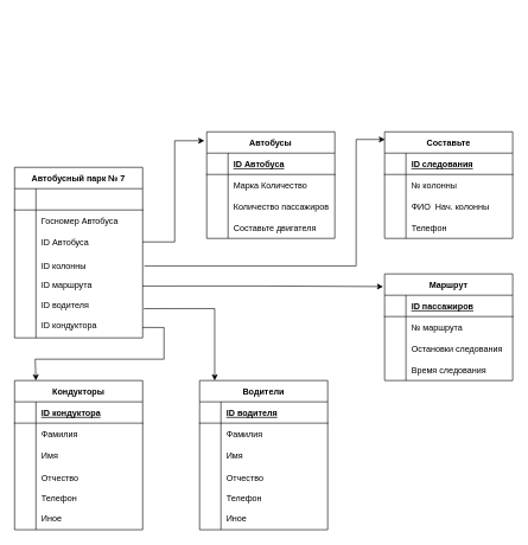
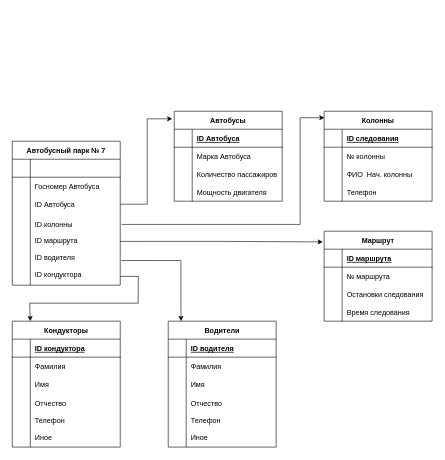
  <mxCell id="0" />
  <mxCell id="1" parent="0" />
  <mxCell id="2" value="Автобусный парк № 7" style="shape=table;startSize=30;container=1;collapsible=1;childLayout=tableLayout;fixedRows=1;rowLines=0;fontStyle=1;align=center;resizeLast=1;" parent="1" vertex="1"><mxGeometry x="20" y="235" width="180" height="240" as="geometry" /></mxCell>
  <mxCell id="3" value="" style="shape=tableRow;horizontal=0;startSize=0;swimlaneHead=0;swimlaneBody=0;fillColor=none;collapsible=0;dropTarget=0;points=[[0,0.5],[1,0.5]];portConstraint=eastwest;top=0;left=0;right=0;bottom=1;" parent="2" vertex="1"><mxGeometry y="30" width="180" height="30" as="geometry" /></mxCell>
  <mxCell id="4" value="" style="shape=partialRectangle;connectable=0;fillColor=none;top=0;left=0;bottom=0;right=0;fontStyle=1;overflow=hidden;" parent="3" vertex="1"><mxGeometry width="30" height="30" as="geometry"><mxRectangle width="30" height="30" as="alternateBounds" /></mxGeometry></mxCell>
  <mxCell id="5" value="" style="shape=partialRectangle;connectable=0;fillColor=none;top=0;left=0;bottom=0;right=0;align=left;spacingLeft=6;fontStyle=5;overflow=hidden;" parent="3" vertex="1"><mxGeometry x="30" width="150" height="30" as="geometry"><mxRectangle width="150" height="30" as="alternateBounds" /></mxGeometry></mxCell>
  <mxCell id="6" value="" style="shape=tableRow;horizontal=0;startSize=0;swimlaneHead=0;swimlaneBody=0;fillColor=none;collapsible=0;dropTarget=0;points=[[0,0.5],[1,0.5]];portConstraint=eastwest;top=0;left=0;right=0;bottom=0;" parent="2" vertex="1"><mxGeometry y="60" width="180" height="30" as="geometry" /></mxCell>
  <mxCell id="7" value="" style="shape=partialRectangle;connectable=0;fillColor=none;top=0;left=0;bottom=0;right=0;editable=1;overflow=hidden;" parent="6" vertex="1"><mxGeometry width="30" height="30" as="geometry"><mxRectangle width="30" height="30" as="alternateBounds" /></mxGeometry></mxCell>
  <mxCell id="8" value="Госномер Автобуса" style="shape=partialRectangle;connectable=0;fillColor=none;top=0;left=0;bottom=0;right=0;align=left;spacingLeft=6;overflow=hidden;" parent="6" vertex="1"><mxGeometry x="30" width="150" height="30" as="geometry"><mxRectangle width="150" height="30" as="alternateBounds" /></mxGeometry></mxCell>
  <mxCell id="9" value="" style="shape=tableRow;horizontal=0;startSize=0;swimlaneHead=0;swimlaneBody=0;fillColor=none;collapsible=0;dropTarget=0;points=[[0,0.5],[1,0.5]];portConstraint=eastwest;top=0;left=0;right=0;bottom=0;" parent="2" vertex="1"><mxGeometry y="90" width="180" height="30" as="geometry" /></mxCell>
  <mxCell id="10" value="" style="shape=partialRectangle;connectable=0;fillColor=none;top=0;left=0;bottom=0;right=0;editable=1;overflow=hidden;" parent="9" vertex="1"><mxGeometry width="30" height="30" as="geometry"><mxRectangle width="30" height="30" as="alternateBounds" /></mxGeometry></mxCell>
  <mxCell id="11" value="ID Автобуса" style="shape=partialRectangle;connectable=0;fillColor=none;top=0;left=0;bottom=0;right=0;align=left;spacingLeft=6;overflow=hidden;" parent="9" vertex="1"><mxGeometry x="30" width="150" height="30" as="geometry"><mxRectangle width="150" height="30" as="alternateBounds" /></mxGeometry></mxCell>
  <mxCell id="12" value="" style="shape=tableRow;horizontal=0;startSize=0;swimlaneHead=0;swimlaneBody=0;fillColor=none;collapsible=0;dropTarget=0;points=[[0,0.5],[1,0.5]];portConstraint=eastwest;top=0;left=0;right=0;bottom=0;" parent="2" vertex="1"><mxGeometry y="120" width="180" height="120" as="geometry" /></mxCell>
  <mxCell id="13" value="" style="shape=partialRectangle;connectable=0;fillColor=none;top=0;left=0;bottom=0;right=0;editable=1;overflow=hidden;" parent="12" vertex="1"><mxGeometry width="30" height="120" as="geometry"><mxRectangle width="30" height="120" as="alternateBounds" /></mxGeometry></mxCell>
  <mxCell id="14" value="ID колонны&#10;&#10;ID маршрута&#10;&#10;ID водителя&#10;&#10;ID кондуктора" style="shape=partialRectangle;connectable=0;fillColor=none;top=0;left=0;bottom=0;right=0;align=left;spacingLeft=6;overflow=hidden;" parent="12" vertex="1"><mxGeometry x="30" width="150" height="120" as="geometry"><mxRectangle width="150" height="120" as="alternateBounds" /></mxGeometry></mxCell>
  <mxCell id="15" value="Автобусы" style="shape=table;startSize=30;container=1;collapsible=1;childLayout=tableLayout;fixedRows=1;rowLines=0;fontStyle=1;align=center;resizeLast=1;" parent="1" vertex="1"><mxGeometry x="290" y="185" width="180" height="150" as="geometry" /></mxCell>
  <mxCell id="16" value="" style="shape=tableRow;horizontal=0;startSize=0;swimlaneHead=0;swimlaneBody=0;fillColor=none;collapsible=0;dropTarget=0;points=[[0,0.5],[1,0.5]];portConstraint=eastwest;top=0;left=0;right=0;bottom=1;" parent="15" vertex="1"><mxGeometry y="30" width="180" height="30" as="geometry" /></mxCell>
  <mxCell id="17" value="" style="shape=partialRectangle;connectable=0;fillColor=none;top=0;left=0;bottom=0;right=0;fontStyle=1;overflow=hidden;" parent="16" vertex="1"><mxGeometry width="30" height="30" as="geometry"><mxRectangle width="30" height="30" as="alternateBounds" /></mxGeometry></mxCell>
  <mxCell id="18" value="ID Автобуса" style="shape=partialRectangle;connectable=0;fillColor=none;top=0;left=0;bottom=0;right=0;align=left;spacingLeft=6;fontStyle=5;overflow=hidden;" parent="16" vertex="1"><mxGeometry x="30" width="150" height="30" as="geometry"><mxRectangle width="150" height="30" as="alternateBounds" /></mxGeometry></mxCell>
  <mxCell id="19" value="" style="shape=tableRow;horizontal=0;startSize=0;swimlaneHead=0;swimlaneBody=0;fillColor=none;collapsible=0;dropTarget=0;points=[[0,0.5],[1,0.5]];portConstraint=eastwest;top=0;left=0;right=0;bottom=0;" parent="15" vertex="1"><mxGeometry y="60" width="180" height="30" as="geometry" /></mxCell>
  <mxCell id="20" value="" style="shape=partialRectangle;connectable=0;fillColor=none;top=0;left=0;bottom=0;right=0;editable=1;overflow=hidden;" parent="19" vertex="1"><mxGeometry width="30" height="30" as="geometry"><mxRectangle width="30" height="30" as="alternateBounds" /></mxGeometry></mxCell>
- <mxCell id="21" value="Марка Количество" style="shape=partialRectangle;connectable=0;fillColor=none;top=0;left=0;bottom=0;right=0;align=left;spacingLeft=6;overflow=hidden;" parent="19" vertex="1"><mxGeometry x="30" width="150" height="30" as="geometry"><mxRectangle width="150" height="30" as="alternateBounds" /></mxGeometry></mxCell>
+ <mxCell id="21" value="Марка Автобуса" style="shape=partialRectangle;connectable=0;fillColor=none;top=0;left=0;bottom=0;right=0;align=left;spacingLeft=6;overflow=hidden;" parent="19" vertex="1"><mxGeometry x="30" width="150" height="30" as="geometry"><mxRectangle width="150" height="30" as="alternateBounds" /></mxGeometry></mxCell>
  <mxCell id="22" value="" style="shape=tableRow;horizontal=0;startSize=0;swimlaneHead=0;swimlaneBody=0;fillColor=none;collapsible=0;dropTarget=0;points=[[0,0.5],[1,0.5]];portConstraint=eastwest;top=0;left=0;right=0;bottom=0;" parent="15" vertex="1"><mxGeometry y="90" width="180" height="30" as="geometry" /></mxCell>
  <mxCell id="23" value="" style="shape=partialRectangle;connectable=0;fillColor=none;top=0;left=0;bottom=0;right=0;editable=1;overflow=hidden;" parent="22" vertex="1"><mxGeometry width="30" height="30" as="geometry"><mxRectangle width="30" height="30" as="alternateBounds" /></mxGeometry></mxCell>
  <mxCell id="24" value="Количество пассажиров" style="shape=partialRectangle;connectable=0;fillColor=none;top=0;left=0;bottom=0;right=0;align=left;spacingLeft=6;overflow=hidden;" parent="22" vertex="1"><mxGeometry x="30" width="150" height="30" as="geometry"><mxRectangle width="150" height="30" as="alternateBounds" /></mxGeometry></mxCell>
  <mxCell id="25" value="" style="shape=tableRow;horizontal=0;startSize=0;swimlaneHead=0;swimlaneBody=0;fillColor=none;collapsible=0;dropTarget=0;points=[[0,0.5],[1,0.5]];portConstraint=eastwest;top=0;left=0;right=0;bottom=0;" parent="15" vertex="1"><mxGeometry y="120" width="180" height="30" as="geometry" /></mxCell>
  <mxCell id="26" value="" style="shape=partialRectangle;connectable=0;fillColor=none;top=0;left=0;bottom=0;right=0;editable=1;overflow=hidden;" parent="25" vertex="1"><mxGeometry width="30" height="30" as="geometry"><mxRectangle width="30" height="30" as="alternateBounds" /></mxGeometry></mxCell>
- <mxCell id="27" value="Составьте двигателя" style="shape=partialRectangle;connectable=0;fillColor=none;top=0;left=0;bottom=0;right=0;align=left;spacingLeft=6;overflow=hidden;" parent="25" vertex="1"><mxGeometry x="30" width="150" height="30" as="geometry"><mxRectangle width="150" height="30" as="alternateBounds" /></mxGeometry></mxCell>
- <mxCell id="28" value="Составьте" style="shape=table;startSize=30;container=1;collapsible=1;childLayout=tableLayout;fixedRows=1;rowLines=0;fontStyle=1;align=center;resizeLast=1;" parent="1" vertex="1"><mxGeometry x="540" y="185" width="180" height="150" as="geometry" /></mxCell>
+ <mxCell id="27" value="Мощность двигателя" style="shape=partialRectangle;connectable=0;fillColor=none;top=0;left=0;bottom=0;right=0;align=left;spacingLeft=6;overflow=hidden;" parent="25" vertex="1"><mxGeometry x="30" width="150" height="30" as="geometry"><mxRectangle width="150" height="30" as="alternateBounds" /></mxGeometry></mxCell>
+ <mxCell id="28" value="Колонны" style="shape=table;startSize=30;container=1;collapsible=1;childLayout=tableLayout;fixedRows=1;rowLines=0;fontStyle=1;align=center;resizeLast=1;" parent="1" vertex="1"><mxGeometry x="540" y="185" width="180" height="150" as="geometry" /></mxCell>
  <mxCell id="29" value="" style="shape=tableRow;horizontal=0;startSize=0;swimlaneHead=0;swimlaneBody=0;fillColor=none;collapsible=0;dropTarget=0;points=[[0,0.5],[1,0.5]];portConstraint=eastwest;top=0;left=0;right=0;bottom=1;" parent="28" vertex="1"><mxGeometry y="30" width="180" height="30" as="geometry" /></mxCell>
  <mxCell id="30" value="" style="shape=partialRectangle;connectable=0;fillColor=none;top=0;left=0;bottom=0;right=0;fontStyle=1;overflow=hidden;" parent="29" vertex="1"><mxGeometry width="30" height="30" as="geometry"><mxRectangle width="30" height="30" as="alternateBounds" /></mxGeometry></mxCell>
  <mxCell id="31" value="ID следования" style="shape=partialRectangle;connectable=0;fillColor=none;top=0;left=0;bottom=0;right=0;align=left;spacingLeft=6;fontStyle=5;overflow=hidden;" parent="29" vertex="1"><mxGeometry x="30" width="150" height="30" as="geometry"><mxRectangle width="150" height="30" as="alternateBounds" /></mxGeometry></mxCell>
  <mxCell id="32" value="" style="shape=tableRow;horizontal=0;startSize=0;swimlaneHead=0;swimlaneBody=0;fillColor=none;collapsible=0;dropTarget=0;points=[[0,0.5],[1,0.5]];portConstraint=eastwest;top=0;left=0;right=0;bottom=0;" parent="28" vertex="1"><mxGeometry y="60" width="180" height="30" as="geometry" /></mxCell>
  <mxCell id="33" value="" style="shape=partialRectangle;connectable=0;fillColor=none;top=0;left=0;bottom=0;right=0;editable=1;overflow=hidden;" parent="32" vertex="1"><mxGeometry width="30" height="30" as="geometry"><mxRectangle width="30" height="30" as="alternateBounds" /></mxGeometry></mxCell>
  <mxCell id="34" value="№ колонны" style="shape=partialRectangle;connectable=0;fillColor=none;top=0;left=0;bottom=0;right=0;align=left;spacingLeft=6;overflow=hidden;" parent="32" vertex="1"><mxGeometry x="30" width="150" height="30" as="geometry"><mxRectangle width="150" height="30" as="alternateBounds" /></mxGeometry></mxCell>
  <mxCell id="35" value="" style="shape=tableRow;horizontal=0;startSize=0;swimlaneHead=0;swimlaneBody=0;fillColor=none;collapsible=0;dropTarget=0;points=[[0,0.5],[1,0.5]];portConstraint=eastwest;top=0;left=0;right=0;bottom=0;" parent="28" vertex="1"><mxGeometry y="90" width="180" height="30" as="geometry" /></mxCell>
  <mxCell id="36" value="" style="shape=partialRectangle;connectable=0;fillColor=none;top=0;left=0;bottom=0;right=0;editable=1;overflow=hidden;" parent="35" vertex="1"><mxGeometry width="30" height="30" as="geometry"><mxRectangle width="30" height="30" as="alternateBounds" /></mxGeometry></mxCell>
  <mxCell id="37" value="ФИО  Нач. колонны" style="shape=partialRectangle;connectable=0;fillColor=none;top=0;left=0;bottom=0;right=0;align=left;spacingLeft=6;overflow=hidden;" parent="35" vertex="1"><mxGeometry x="30" width="150" height="30" as="geometry"><mxRectangle width="150" height="30" as="alternateBounds" /></mxGeometry></mxCell>
  <mxCell id="38" value="" style="shape=tableRow;horizontal=0;startSize=0;swimlaneHead=0;swimlaneBody=0;fillColor=none;collapsible=0;dropTarget=0;points=[[0,0.5],[1,0.5]];portConstraint=eastwest;top=0;left=0;right=0;bottom=0;" parent="28" vertex="1"><mxGeometry y="120" width="180" height="30" as="geometry" /></mxCell>
  <mxCell id="39" value="" style="shape=partialRectangle;connectable=0;fillColor=none;top=0;left=0;bottom=0;right=0;editable=1;overflow=hidden;" parent="38" vertex="1"><mxGeometry width="30" height="30" as="geometry"><mxRectangle width="30" height="30" as="alternateBounds" /></mxGeometry></mxCell>
  <mxCell id="40" value="Телефон" style="shape=partialRectangle;connectable=0;fillColor=none;top=0;left=0;bottom=0;right=0;align=left;spacingLeft=6;overflow=hidden;" parent="38" vertex="1"><mxGeometry x="30" width="150" height="30" as="geometry"><mxRectangle width="150" height="30" as="alternateBounds" /></mxGeometry></mxCell>
  <mxCell id="41" value="Маршрут" style="shape=table;startSize=30;container=1;collapsible=1;childLayout=tableLayout;fixedRows=1;rowLines=0;fontStyle=1;align=center;resizeLast=1;" parent="1" vertex="1"><mxGeometry x="540" y="385" width="180" height="150" as="geometry" /></mxCell>
  <mxCell id="42" value="" style="shape=tableRow;horizontal=0;startSize=0;swimlaneHead=0;swimlaneBody=0;fillColor=none;collapsible=0;dropTarget=0;points=[[0,0.5],[1,0.5]];portConstraint=eastwest;top=0;left=0;right=0;bottom=1;" parent="41" vertex="1"><mxGeometry y="30" width="180" height="30" as="geometry" /></mxCell>
  <mxCell id="43" value="" style="shape=partialRectangle;connectable=0;fillColor=none;top=0;left=0;bottom=0;right=0;fontStyle=1;overflow=hidden;" parent="42" vertex="1"><mxGeometry width="30" height="30" as="geometry"><mxRectangle width="30" height="30" as="alternateBounds" /></mxGeometry></mxCell>
- <mxCell id="44" value="ID пассажиров" style="shape=partialRectangle;connectable=0;fillColor=none;top=0;left=0;bottom=0;right=0;align=left;spacingLeft=6;fontStyle=5;overflow=hidden;" parent="42" vertex="1"><mxGeometry x="30" width="150" height="30" as="geometry"><mxRectangle width="150" height="30" as="alternateBounds" /></mxGeometry></mxCell>
+ <mxCell id="44" value="ID маршрута" style="shape=partialRectangle;connectable=0;fillColor=none;top=0;left=0;bottom=0;right=0;align=left;spacingLeft=6;fontStyle=5;overflow=hidden;" parent="42" vertex="1"><mxGeometry x="30" width="150" height="30" as="geometry"><mxRectangle width="150" height="30" as="alternateBounds" /></mxGeometry></mxCell>
  <mxCell id="45" value="" style="shape=tableRow;horizontal=0;startSize=0;swimlaneHead=0;swimlaneBody=0;fillColor=none;collapsible=0;dropTarget=0;points=[[0,0.5],[1,0.5]];portConstraint=eastwest;top=0;left=0;right=0;bottom=0;" parent="41" vertex="1"><mxGeometry y="60" width="180" height="30" as="geometry" /></mxCell>
  <mxCell id="46" value="" style="shape=partialRectangle;connectable=0;fillColor=none;top=0;left=0;bottom=0;right=0;editable=1;overflow=hidden;" parent="45" vertex="1"><mxGeometry width="30" height="30" as="geometry"><mxRectangle width="30" height="30" as="alternateBounds" /></mxGeometry></mxCell>
  <mxCell id="47" value="№ маршрута" style="shape=partialRectangle;connectable=0;fillColor=none;top=0;left=0;bottom=0;right=0;align=left;spacingLeft=6;overflow=hidden;" parent="45" vertex="1"><mxGeometry x="30" width="150" height="30" as="geometry"><mxRectangle width="150" height="30" as="alternateBounds" /></mxGeometry></mxCell>
  <mxCell id="48" value="" style="shape=tableRow;horizontal=0;startSize=0;swimlaneHead=0;swimlaneBody=0;fillColor=none;collapsible=0;dropTarget=0;points=[[0,0.5],[1,0.5]];portConstraint=eastwest;top=0;left=0;right=0;bottom=0;" parent="41" vertex="1"><mxGeometry y="90" width="180" height="30" as="geometry" /></mxCell>
  <mxCell id="49" value="" style="shape=partialRectangle;connectable=0;fillColor=none;top=0;left=0;bottom=0;right=0;editable=1;overflow=hidden;" parent="48" vertex="1"><mxGeometry width="30" height="30" as="geometry"><mxRectangle width="30" height="30" as="alternateBounds" /></mxGeometry></mxCell>
  <mxCell id="50" value="Остановки следования" style="shape=partialRectangle;connectable=0;fillColor=none;top=0;left=0;bottom=0;right=0;align=left;spacingLeft=6;overflow=hidden;" parent="48" vertex="1"><mxGeometry x="30" width="150" height="30" as="geometry"><mxRectangle width="150" height="30" as="alternateBounds" /></mxGeometry></mxCell>
  <mxCell id="51" value="" style="shape=tableRow;horizontal=0;startSize=0;swimlaneHead=0;swimlaneBody=0;fillColor=none;collapsible=0;dropTarget=0;points=[[0,0.5],[1,0.5]];portConstraint=eastwest;top=0;left=0;right=0;bottom=0;" parent="41" vertex="1"><mxGeometry y="120" width="180" height="30" as="geometry" /></mxCell>
  <mxCell id="52" value="" style="shape=partialRectangle;connectable=0;fillColor=none;top=0;left=0;bottom=0;right=0;editable=1;overflow=hidden;" parent="51" vertex="1"><mxGeometry width="30" height="30" as="geometry"><mxRectangle width="30" height="30" as="alternateBounds" /></mxGeometry></mxCell>
  <mxCell id="53" value="Время следования" style="shape=partialRectangle;connectable=0;fillColor=none;top=0;left=0;bottom=0;right=0;align=left;spacingLeft=6;overflow=hidden;" parent="51" vertex="1"><mxGeometry x="30" width="150" height="30" as="geometry"><mxRectangle width="150" height="30" as="alternateBounds" /></mxGeometry></mxCell>
  <mxCell id="54" value="Водители" style="shape=table;startSize=30;container=1;collapsible=1;childLayout=tableLayout;fixedRows=1;rowLines=0;fontStyle=1;align=center;resizeLast=1;" parent="1" vertex="1"><mxGeometry x="280" y="535" width="180" height="210" as="geometry" /></mxCell>
  <mxCell id="55" value="" style="shape=tableRow;horizontal=0;startSize=0;swimlaneHead=0;swimlaneBody=0;fillColor=none;collapsible=0;dropTarget=0;points=[[0,0.5],[1,0.5]];portConstraint=eastwest;top=0;left=0;right=0;bottom=1;" parent="54" vertex="1"><mxGeometry y="30" width="180" height="30" as="geometry" /></mxCell>
  <mxCell id="56" value="" style="shape=partialRectangle;connectable=0;fillColor=none;top=0;left=0;bottom=0;right=0;fontStyle=1;overflow=hidden;" parent="55" vertex="1"><mxGeometry width="30" height="30" as="geometry"><mxRectangle width="30" height="30" as="alternateBounds" /></mxGeometry></mxCell>
  <mxCell id="57" value="ID водителя" style="shape=partialRectangle;connectable=0;fillColor=none;top=0;left=0;bottom=0;right=0;align=left;spacingLeft=6;fontStyle=5;overflow=hidden;" parent="55" vertex="1"><mxGeometry x="30" width="150" height="30" as="geometry"><mxRectangle width="150" height="30" as="alternateBounds" /></mxGeometry></mxCell>
  <mxCell id="58" value="" style="shape=tableRow;horizontal=0;startSize=0;swimlaneHead=0;swimlaneBody=0;fillColor=none;collapsible=0;dropTarget=0;points=[[0,0.5],[1,0.5]];portConstraint=eastwest;top=0;left=0;right=0;bottom=0;" parent="54" vertex="1"><mxGeometry y="60" width="180" height="30" as="geometry" /></mxCell>
  <mxCell id="59" value="" style="shape=partialRectangle;connectable=0;fillColor=none;top=0;left=0;bottom=0;right=0;editable=1;overflow=hidden;" parent="58" vertex="1"><mxGeometry width="30" height="30" as="geometry"><mxRectangle width="30" height="30" as="alternateBounds" /></mxGeometry></mxCell>
  <mxCell id="60" value="Фамилия" style="shape=partialRectangle;connectable=0;fillColor=none;top=0;left=0;bottom=0;right=0;align=left;spacingLeft=6;overflow=hidden;" parent="58" vertex="1"><mxGeometry x="30" width="150" height="30" as="geometry"><mxRectangle width="150" height="30" as="alternateBounds" /></mxGeometry></mxCell>
  <mxCell id="61" value="" style="shape=tableRow;horizontal=0;startSize=0;swimlaneHead=0;swimlaneBody=0;fillColor=none;collapsible=0;dropTarget=0;points=[[0,0.5],[1,0.5]];portConstraint=eastwest;top=0;left=0;right=0;bottom=0;" parent="54" vertex="1"><mxGeometry y="90" width="180" height="30" as="geometry" /></mxCell>
  <mxCell id="62" value="" style="shape=partialRectangle;connectable=0;fillColor=none;top=0;left=0;bottom=0;right=0;editable=1;overflow=hidden;" parent="61" vertex="1"><mxGeometry width="30" height="30" as="geometry"><mxRectangle width="30" height="30" as="alternateBounds" /></mxGeometry></mxCell>
  <mxCell id="63" value="Имя" style="shape=partialRectangle;connectable=0;fillColor=none;top=0;left=0;bottom=0;right=0;align=left;spacingLeft=6;overflow=hidden;" parent="61" vertex="1"><mxGeometry x="30" width="150" height="30" as="geometry"><mxRectangle width="150" height="30" as="alternateBounds" /></mxGeometry></mxCell>
  <mxCell id="64" value="" style="shape=tableRow;horizontal=0;startSize=0;swimlaneHead=0;swimlaneBody=0;fillColor=none;collapsible=0;dropTarget=0;points=[[0,0.5],[1,0.5]];portConstraint=eastwest;top=0;left=0;right=0;bottom=0;" parent="54" vertex="1"><mxGeometry y="120" width="180" height="90" as="geometry" /></mxCell>
  <mxCell id="65" value="" style="shape=partialRectangle;connectable=0;fillColor=none;top=0;left=0;bottom=0;right=0;editable=1;overflow=hidden;" parent="64" vertex="1"><mxGeometry width="30" height="90" as="geometry"><mxRectangle width="30" height="90" as="alternateBounds" /></mxGeometry></mxCell>
  <mxCell id="66" value="Отчество&#10;&#10;Телефон&#10;&#10;Иное" style="shape=partialRectangle;connectable=0;fillColor=none;top=0;left=0;bottom=0;right=0;align=left;spacingLeft=6;overflow=hidden;" parent="64" vertex="1"><mxGeometry x="30" width="150" height="90" as="geometry"><mxRectangle width="150" height="90" as="alternateBounds" /></mxGeometry></mxCell>
  <mxCell id="67" value="Кондукторы" style="shape=table;startSize=30;container=1;collapsible=1;childLayout=tableLayout;fixedRows=1;rowLines=0;fontStyle=1;align=center;resizeLast=1;" parent="1" vertex="1"><mxGeometry x="20" y="535" width="180" height="210" as="geometry" /></mxCell>
  <mxCell id="68" value="" style="shape=tableRow;horizontal=0;startSize=0;swimlaneHead=0;swimlaneBody=0;fillColor=none;collapsible=0;dropTarget=0;points=[[0,0.5],[1,0.5]];portConstraint=eastwest;top=0;left=0;right=0;bottom=1;" parent="67" vertex="1"><mxGeometry y="30" width="180" height="30" as="geometry" /></mxCell>
  <mxCell id="69" value="" style="shape=partialRectangle;connectable=0;fillColor=none;top=0;left=0;bottom=0;right=0;fontStyle=1;overflow=hidden;" parent="68" vertex="1"><mxGeometry width="30" height="30" as="geometry"><mxRectangle width="30" height="30" as="alternateBounds" /></mxGeometry></mxCell>
  <mxCell id="70" value="ID кондуктора" style="shape=partialRectangle;connectable=0;fillColor=none;top=0;left=0;bottom=0;right=0;align=left;spacingLeft=6;fontStyle=5;overflow=hidden;" parent="68" vertex="1"><mxGeometry x="30" width="150" height="30" as="geometry"><mxRectangle width="150" height="30" as="alternateBounds" /></mxGeometry></mxCell>
  <mxCell id="71" value="" style="shape=tableRow;horizontal=0;startSize=0;swimlaneHead=0;swimlaneBody=0;fillColor=none;collapsible=0;dropTarget=0;points=[[0,0.5],[1,0.5]];portConstraint=eastwest;top=0;left=0;right=0;bottom=0;" parent="67" vertex="1"><mxGeometry y="60" width="180" height="30" as="geometry" /></mxCell>
  <mxCell id="72" value="" style="shape=partialRectangle;connectable=0;fillColor=none;top=0;left=0;bottom=0;right=0;editable=1;overflow=hidden;" parent="71" vertex="1"><mxGeometry width="30" height="30" as="geometry"><mxRectangle width="30" height="30" as="alternateBounds" /></mxGeometry></mxCell>
  <mxCell id="73" value="Фамилия" style="shape=partialRectangle;connectable=0;fillColor=none;top=0;left=0;bottom=0;right=0;align=left;spacingLeft=6;overflow=hidden;" parent="71" vertex="1"><mxGeometry x="30" width="150" height="30" as="geometry"><mxRectangle width="150" height="30" as="alternateBounds" /></mxGeometry></mxCell>
  <mxCell id="74" value="" style="shape=tableRow;horizontal=0;startSize=0;swimlaneHead=0;swimlaneBody=0;fillColor=none;collapsible=0;dropTarget=0;points=[[0,0.5],[1,0.5]];portConstraint=eastwest;top=0;left=0;right=0;bottom=0;" parent="67" vertex="1"><mxGeometry y="90" width="180" height="30" as="geometry" /></mxCell>
  <mxCell id="75" value="" style="shape=partialRectangle;connectable=0;fillColor=none;top=0;left=0;bottom=0;right=0;editable=1;overflow=hidden;" parent="74" vertex="1"><mxGeometry width="30" height="30" as="geometry"><mxRectangle width="30" height="30" as="alternateBounds" /></mxGeometry></mxCell>
  <mxCell id="76" value="Имя" style="shape=partialRectangle;connectable=0;fillColor=none;top=0;left=0;bottom=0;right=0;align=left;spacingLeft=6;overflow=hidden;" parent="74" vertex="1"><mxGeometry x="30" width="150" height="30" as="geometry"><mxRectangle width="150" height="30" as="alternateBounds" /></mxGeometry></mxCell>
  <mxCell id="77" value="" style="shape=tableRow;horizontal=0;startSize=0;swimlaneHead=0;swimlaneBody=0;fillColor=none;collapsible=0;dropTarget=0;points=[[0,0.5],[1,0.5]];portConstraint=eastwest;top=0;left=0;right=0;bottom=0;" parent="67" vertex="1"><mxGeometry y="120" width="180" height="90" as="geometry" /></mxCell>
  <mxCell id="78" value="" style="shape=partialRectangle;connectable=0;fillColor=none;top=0;left=0;bottom=0;right=0;editable=1;overflow=hidden;" parent="77" vertex="1"><mxGeometry width="30" height="90" as="geometry"><mxRectangle width="30" height="90" as="alternateBounds" /></mxGeometry></mxCell>
  <mxCell id="79" value="Отчество&#10;&#10;Телефон&#10;&#10;Иное" style="shape=partialRectangle;connectable=0;fillColor=none;top=0;left=0;bottom=0;right=0;align=left;spacingLeft=6;overflow=hidden;" parent="77" vertex="1"><mxGeometry x="30" width="150" height="90" as="geometry"><mxRectangle width="150" height="90" as="alternateBounds" /></mxGeometry></mxCell>
  <mxCell id="80" style="edgeStyle=orthogonalEdgeStyle;rounded=0;orthogonalLoop=1;jettySize=auto;html=1;entryX=-0.018;entryY=0.084;entryDx=0;entryDy=0;entryPerimeter=0;" parent="1" source="9" target="15" edge="1"><mxGeometry relative="1" as="geometry" /></mxCell>
  <mxCell id="81" style="edgeStyle=orthogonalEdgeStyle;rounded=0;orthogonalLoop=1;jettySize=auto;html=1;entryX=0.118;entryY=0;entryDx=0;entryDy=0;entryPerimeter=0;exitX=1.009;exitY=0.657;exitDx=0;exitDy=0;exitPerimeter=0;" parent="1" source="12" target="54" edge="1"><mxGeometry relative="1" as="geometry"><mxPoint x="301" y="395" as="sourcePoint" /></mxGeometry></mxCell>
  <mxCell id="82" value="&lt;header style=&quot;box-sizing: border-box; display: flex; align-items: center; min-height: 55px; padding: 0px 16px 8px; text-align: start; font-size: 13px;&quot;&gt;&lt;div style=&quot;box-sizing: border-box; flex: 1 1 0%; position: relative;&quot; class=&quot;title-block&quot;&gt;&lt;h3 style=&quot;box-sizing: border-box; line-height: 24px; margin: 0px;&quot; class=&quot;title&quot;&gt;&lt;font style=&quot;font-size: 13px;&quot;&gt;Урок 1. Знакомство с базами данных&lt;/font&gt;&lt;/h3&gt;&lt;div style=&quot;&quot;&gt;&lt;font style=&quot;font-size: 13px;&quot;&gt;&lt;h3 style=&quot;box-sizing: border-box; margin: 0px;&quot;&gt;&lt;font style=&quot;font-size: 13px;&quot;&gt;Составьте таблицы для хранения сведений об общественном транспорте.&lt;/font&gt;&lt;/h3&gt;&lt;/font&gt;&lt;/div&gt;&lt;/div&gt;&lt;/header&gt;" style="text;html=1;align=center;verticalAlign=middle;resizable=0;points=[];autosize=1;fillColor=none;gradientColor=none;glass=0;fontColor=#FFFFFF;labelBackgroundColor=default;" parent="1" vertex="1"><mxGeometry x="20" y="20" width="540" height="70" as="geometry" /></mxCell>
  <mxCell id="83" style="edgeStyle=orthogonalEdgeStyle;rounded=0;orthogonalLoop=1;jettySize=auto;html=1;fontFamily=Helvetica;fontSize=13;exitX=0.999;exitY=0.878;exitDx=0;exitDy=0;exitPerimeter=0;" parent="1" source="12" edge="1"><mxGeometry relative="1" as="geometry"><mxPoint x="50" y="535" as="targetPoint" /><Array as="points"><mxPoint x="230" y="460" /><mxPoint x="230" y="505" /><mxPoint x="49" y="505" /></Array></mxGeometry></mxCell>
  <mxCell id="84" style="edgeStyle=orthogonalEdgeStyle;rounded=0;orthogonalLoop=1;jettySize=auto;html=1;fontFamily=Helvetica;fontSize=13;exitX=1.013;exitY=0.156;exitDx=0;exitDy=0;exitPerimeter=0;entryX=0.003;entryY=0.072;entryDx=0;entryDy=0;entryPerimeter=0;" parent="1" source="12" target="28" edge="1"><mxGeometry relative="1" as="geometry"><mxPoint x="380" y="405" as="targetPoint" /><Array as="points"><mxPoint x="500" y="374" /><mxPoint x="500" y="196" /></Array></mxGeometry></mxCell>
  <mxCell id="85" style="edgeStyle=orthogonalEdgeStyle;rounded=0;orthogonalLoop=1;jettySize=auto;html=1;fontFamily=Helvetica;fontSize=13;exitX=0.999;exitY=0.392;exitDx=0;exitDy=0;exitPerimeter=0;entryX=-0.012;entryY=0.119;entryDx=0;entryDy=0;entryPerimeter=0;" parent="1" source="12" target="41" edge="1"><mxGeometry relative="1" as="geometry"><mxPoint x="430" y="415" as="targetPoint" /></mxGeometry></mxCell>
